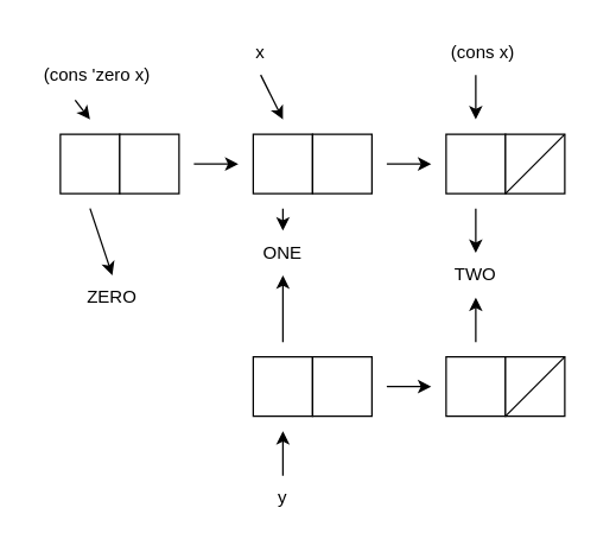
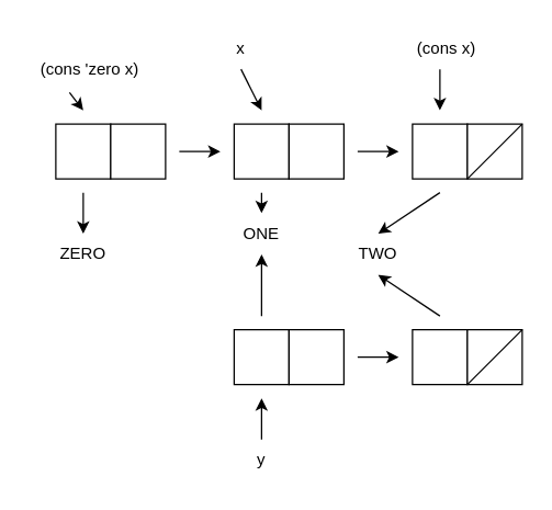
  <mxCell id="0" />
  <mxCell id="1" parent="0" />
  <mxCell id="2" value="(cons 'zero x)" style="text;html=1;strokeColor=none;fillColor=none;align=center;verticalAlign=middle;whiteSpace=wrap;rounded=0;" vertex="1" parent="1"><mxGeometry x="20" y="35" width="90" height="30" as="geometry" /></mxCell>
  <mxCell id="3" value="" style="endArrow=classic;html=1;rounded=0;exitX=0.333;exitY=1.067;exitDx=0;exitDy=0;exitPerimeter=0;" edge="1" parent="1" source="2"><mxGeometry width="50" height="50" relative="1" as="geometry"><mxPoint x="140" y="230" as="sourcePoint" /><mxPoint x="60" y="80" as="targetPoint" /></mxGeometry></mxCell>
  <mxCell id="4" value="" style="group" vertex="1" connectable="0" parent="1"><mxGeometry x="40" y="90" width="80" height="40" as="geometry" /></mxCell>
  <mxCell id="5" value="" style="rounded=0;whiteSpace=wrap;html=1;" vertex="1" parent="4"><mxGeometry width="40" height="40" as="geometry" /></mxCell>
  <mxCell id="6" value="" style="rounded=0;whiteSpace=wrap;html=1;" vertex="1" parent="4"><mxGeometry x="40" width="40" height="40" as="geometry" /></mxCell>
- <mxCell id="7" value="ZERO" style="text;html=1;strokeColor=none;fillColor=none;align=center;verticalAlign=middle;whiteSpace=wrap;rounded=0;" vertex="1" parent="1"><mxGeometry x="55" y="185" width="40" height="30" as="geometry" /></mxCell>
+ <mxCell id="7" value="ZERO" style="text;html=1;strokeColor=none;fillColor=none;align=center;verticalAlign=middle;whiteSpace=wrap;rounded=0;" vertex="1" parent="1"><mxGeometry x="40" y="170" width="40" height="30" as="geometry" /></mxCell>
  <mxCell id="8" value="" style="endArrow=classic;html=1;rounded=0;entryX=0.5;entryY=0;entryDx=0;entryDy=0;" edge="1" parent="1" target="7"><mxGeometry width="50" height="50" relative="1" as="geometry"><mxPoint x="60" y="140" as="sourcePoint" /><mxPoint x="190" y="180" as="targetPoint" /></mxGeometry></mxCell>
  <mxCell id="9" value="" style="endArrow=classic;html=1;rounded=0;" edge="1" parent="1"><mxGeometry width="50" height="50" relative="1" as="geometry"><mxPoint x="130" y="110" as="sourcePoint" /><mxPoint x="160" y="110" as="targetPoint" /></mxGeometry></mxCell>
  <mxCell id="10" value="x" style="text;html=1;strokeColor=none;fillColor=none;align=center;verticalAlign=middle;whiteSpace=wrap;rounded=0;" vertex="1" parent="1"><mxGeometry x="155" y="20" width="40" height="30" as="geometry" /></mxCell>
  <mxCell id="11" value="" style="endArrow=classic;html=1;rounded=0;exitX=0.5;exitY=1;exitDx=0;exitDy=0;" edge="1" parent="1" source="10"><mxGeometry width="50" height="50" relative="1" as="geometry"><mxPoint x="270" y="230" as="sourcePoint" /><mxPoint x="190" y="80" as="targetPoint" /></mxGeometry></mxCell>
  <mxCell id="12" value="" style="group" vertex="1" connectable="0" parent="1"><mxGeometry x="170" y="90" width="80" height="40" as="geometry" /></mxCell>
  <mxCell id="13" value="" style="rounded=0;whiteSpace=wrap;html=1;" vertex="1" parent="12"><mxGeometry width="40" height="40" as="geometry" /></mxCell>
  <mxCell id="14" value="" style="rounded=0;whiteSpace=wrap;html=1;" vertex="1" parent="12"><mxGeometry x="40" width="40" height="40" as="geometry" /></mxCell>
  <mxCell id="15" value="ONE" style="text;html=1;strokeColor=none;fillColor=none;align=center;verticalAlign=middle;whiteSpace=wrap;rounded=0;" vertex="1" parent="1"><mxGeometry x="170" y="155" width="40" height="30" as="geometry" /></mxCell>
  <mxCell id="16" value="" style="endArrow=classic;html=1;rounded=0;entryX=0.5;entryY=0;entryDx=0;entryDy=0;" edge="1" parent="1" target="15"><mxGeometry width="50" height="50" relative="1" as="geometry"><mxPoint x="190" y="140" as="sourcePoint" /><mxPoint x="320" y="180" as="targetPoint" /></mxGeometry></mxCell>
  <mxCell id="17" value="" style="endArrow=classic;html=1;rounded=0;" edge="1" parent="1"><mxGeometry width="50" height="50" relative="1" as="geometry"><mxPoint x="260" y="110" as="sourcePoint" /><mxPoint x="290" y="110" as="targetPoint" /></mxGeometry></mxCell>
  <mxCell id="18" value="" style="endArrow=classic;html=1;rounded=0;exitX=0.5;exitY=1;exitDx=0;exitDy=0;" edge="1" parent="1"><mxGeometry width="50" height="50" relative="1" as="geometry"><mxPoint x="320" y="50" as="sourcePoint" /><mxPoint x="320" y="80" as="targetPoint" /></mxGeometry></mxCell>
  <mxCell id="19" value="" style="group" vertex="1" connectable="0" parent="1"><mxGeometry x="300" y="90" width="80" height="40" as="geometry" /></mxCell>
  <mxCell id="20" value="" style="rounded=0;whiteSpace=wrap;html=1;" vertex="1" parent="19"><mxGeometry width="40" height="40" as="geometry" /></mxCell>
  <mxCell id="21" value="" style="rounded=0;whiteSpace=wrap;html=1;" vertex="1" parent="19"><mxGeometry x="40" width="40" height="40" as="geometry" /></mxCell>
  <mxCell id="22" value="" style="endArrow=none;html=1;rounded=0;entryX=1;entryY=0;entryDx=0;entryDy=0;exitX=0;exitY=1;exitDx=0;exitDy=0;" edge="1" parent="19" source="21" target="21"><mxGeometry width="50" height="50" relative="1" as="geometry"><mxPoint x="-160" y="140" as="sourcePoint" /><mxPoint x="-110" y="90" as="targetPoint" /></mxGeometry></mxCell>
- <mxCell id="23" value="TWO" style="text;html=1;strokeColor=none;fillColor=none;align=center;verticalAlign=middle;whiteSpace=wrap;rounded=0;" vertex="1" parent="1"><mxGeometry x="300" y="170" width="40" height="30" as="geometry" /></mxCell>
+ <mxCell id="23" value="TWO" style="text;html=1;strokeColor=none;fillColor=none;align=center;verticalAlign=middle;whiteSpace=wrap;rounded=0;" vertex="1" parent="1"><mxGeometry x="255" y="170" width="40" height="30" as="geometry" /></mxCell>
  <mxCell id="24" value="" style="endArrow=classic;html=1;rounded=0;entryX=0.5;entryY=0;entryDx=0;entryDy=0;" edge="1" parent="1" target="23"><mxGeometry width="50" height="50" relative="1" as="geometry"><mxPoint x="320" y="140" as="sourcePoint" /><mxPoint x="450" y="180" as="targetPoint" /></mxGeometry></mxCell>
  <mxCell id="25" value="(cons x)" style="text;html=1;strokeColor=none;fillColor=none;align=center;verticalAlign=middle;whiteSpace=wrap;rounded=0;" vertex="1" parent="1"><mxGeometry x="300" y="20" width="50" height="30" as="geometry" /></mxCell>
  <mxCell id="26" value="" style="group" vertex="1" connectable="0" parent="1"><mxGeometry x="170" y="240" width="80" height="40" as="geometry" /></mxCell>
  <mxCell id="27" value="" style="rounded=0;whiteSpace=wrap;html=1;" vertex="1" parent="26"><mxGeometry width="40" height="40" as="geometry" /></mxCell>
  <mxCell id="28" value="" style="rounded=0;whiteSpace=wrap;html=1;" vertex="1" parent="26"><mxGeometry x="40" width="40" height="40" as="geometry" /></mxCell>
  <mxCell id="29" value="" style="endArrow=classic;html=1;rounded=0;" edge="1" parent="1"><mxGeometry width="50" height="50" relative="1" as="geometry"><mxPoint x="260" y="260" as="sourcePoint" /><mxPoint x="290" y="260" as="targetPoint" /></mxGeometry></mxCell>
  <mxCell id="30" value="" style="group" vertex="1" connectable="0" parent="1"><mxGeometry x="300" y="240" width="80" height="40" as="geometry" /></mxCell>
  <mxCell id="31" value="" style="rounded=0;whiteSpace=wrap;html=1;" vertex="1" parent="30"><mxGeometry width="40" height="40" as="geometry" /></mxCell>
  <mxCell id="32" value="" style="rounded=0;whiteSpace=wrap;html=1;" vertex="1" parent="30"><mxGeometry x="40" width="40" height="40" as="geometry" /></mxCell>
  <mxCell id="33" value="" style="endArrow=none;html=1;rounded=0;entryX=1;entryY=0;entryDx=0;entryDy=0;exitX=0;exitY=1;exitDx=0;exitDy=0;" edge="1" parent="30" source="32" target="32"><mxGeometry width="50" height="50" relative="1" as="geometry"><mxPoint x="-160" y="140" as="sourcePoint" /><mxPoint x="-110" y="90" as="targetPoint" /></mxGeometry></mxCell>
  <mxCell id="34" value="" style="endArrow=classic;html=1;rounded=0;" edge="1" parent="1" target="15"><mxGeometry width="50" height="50" relative="1" as="geometry"><mxPoint x="190" y="230" as="sourcePoint" /><mxPoint x="190" y="180" as="targetPoint" /></mxGeometry></mxCell>
  <mxCell id="35" value="" style="endArrow=classic;html=1;rounded=0;entryX=0.5;entryY=1;entryDx=0;entryDy=0;" edge="1" parent="1" target="23"><mxGeometry width="50" height="50" relative="1" as="geometry"><mxPoint x="320" y="230" as="sourcePoint" /><mxPoint x="200" y="210" as="targetPoint" /></mxGeometry></mxCell>
  <mxCell id="36" value="" style="endArrow=classic;html=1;rounded=0;" edge="1" parent="1"><mxGeometry width="50" height="50" relative="1" as="geometry"><mxPoint x="190" y="320" as="sourcePoint" /><mxPoint x="190" y="290" as="targetPoint" /></mxGeometry></mxCell>
  <mxCell id="37" value="y" style="text;html=1;strokeColor=none;fillColor=none;align=center;verticalAlign=middle;whiteSpace=wrap;rounded=0;" vertex="1" parent="1"><mxGeometry x="170" y="320" width="40" height="30" as="geometry" /></mxCell>
